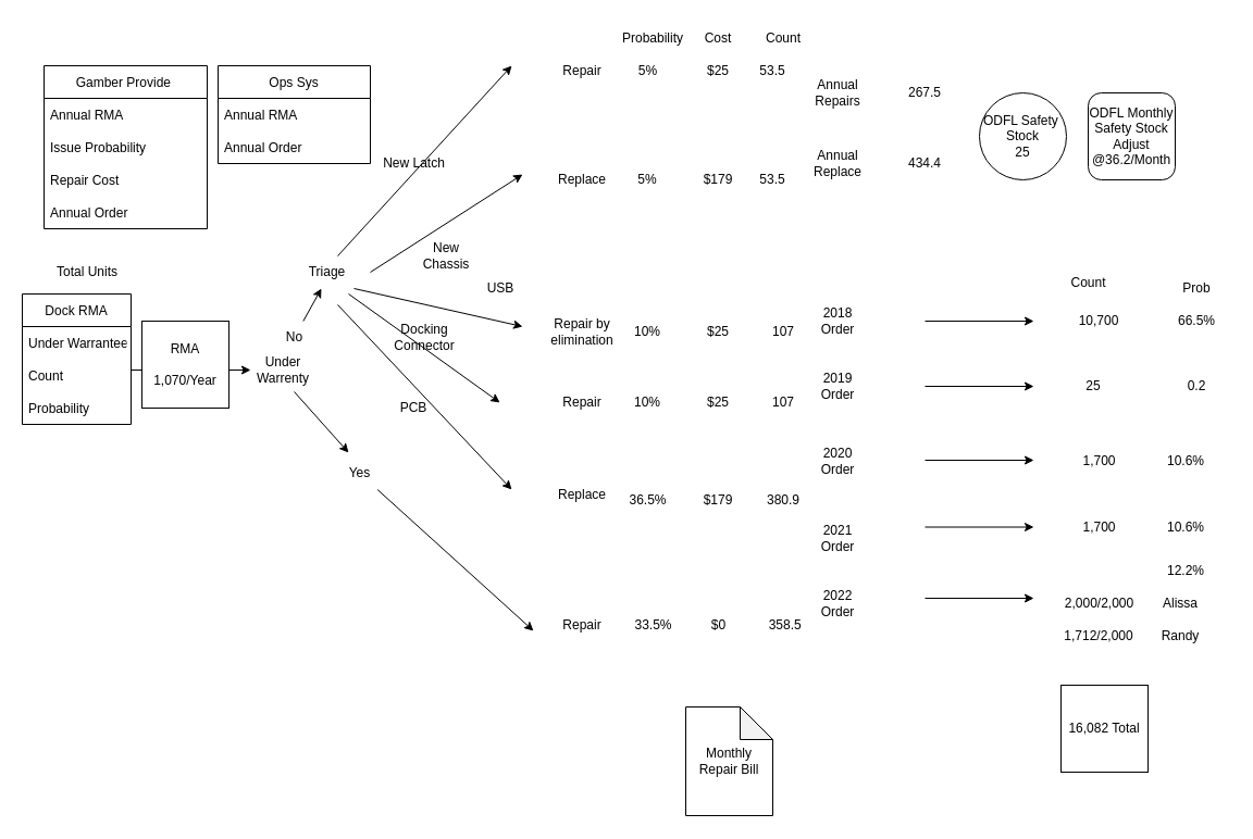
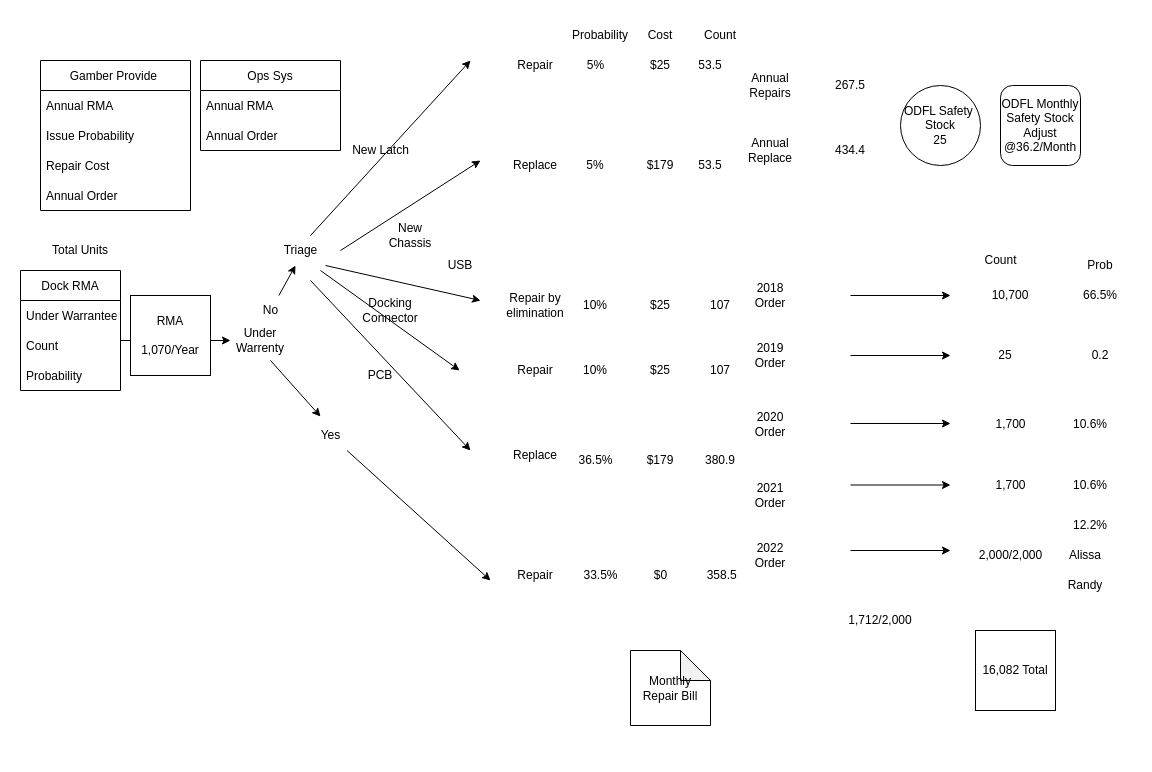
  <mxCell id="0" />
  <mxCell id="1" parent="0" />
  <mxCell id="2" value="" style="endArrow=classic;html=1;rounded=0;" edge="1" parent="1"><mxGeometry width="50" height="50" relative="1" as="geometry"><mxPoint x="120" y="340" as="sourcePoint" /><mxPoint x="230" y="340" as="targetPoint" /></mxGeometry></mxCell>
  <mxCell id="3" value="" style="endArrow=classic;html=1;rounded=0;startArrow=none;entryX=0.25;entryY=1;entryDx=0;entryDy=0;" edge="1" parent="1" source="10"><mxGeometry width="50" height="50" relative="1" as="geometry"><mxPoint x="250" y="320" as="sourcePoint" /><mxPoint x="295" y="265" as="targetPoint" /></mxGeometry></mxCell>
  <mxCell id="4" value="Under Warrenty" style="text;html=1;strokeColor=none;fillColor=none;align=center;verticalAlign=middle;whiteSpace=wrap;rounded=0;" vertex="1" parent="1"><mxGeometry x="230" y="325" width="60" height="30" as="geometry" /></mxCell>
  <mxCell id="5" value="" style="endArrow=classic;html=1;rounded=0;exitX=0.5;exitY=0;exitDx=0;exitDy=0;" edge="1" parent="1"><mxGeometry width="50" height="50" relative="1" as="geometry"><mxPoint x="310" y="235" as="sourcePoint" /><mxPoint x="470" y="60" as="targetPoint" /></mxGeometry></mxCell>
  <mxCell id="6" value="" style="endArrow=classic;html=1;rounded=0;startArrow=none;" edge="1" parent="1" source="9"><mxGeometry width="50" height="50" relative="1" as="geometry"><mxPoint x="280" y="390" as="sourcePoint" /><mxPoint x="490" y="580" as="targetPoint" /></mxGeometry></mxCell>
  <mxCell id="7" value="" style="endArrow=classic;html=1;rounded=0;exitX=1;exitY=0.5;exitDx=0;exitDy=0;" edge="1" parent="1"><mxGeometry width="50" height="50" relative="1" as="geometry"><mxPoint x="340" y="250" as="sourcePoint" /><mxPoint x="480" y="160" as="targetPoint" /></mxGeometry></mxCell>
  <mxCell id="8" value="" style="endArrow=classic;html=1;rounded=0;" edge="1" parent="1"><mxGeometry width="50" height="50" relative="1" as="geometry"><mxPoint x="320" y="270" as="sourcePoint" /><mxPoint x="459.13" y="370" as="targetPoint" /></mxGeometry></mxCell>
  <mxCell id="9" value="Yes" style="text;html=1;align=center;verticalAlign=middle;resizable=0;points=[];autosize=1;strokeColor=none;fillColor=none;" vertex="1" parent="1"><mxGeometry x="310" y="420" width="40" height="30" as="geometry" /></mxCell>
  <mxCell id="10" value="No" style="text;html=1;align=center;verticalAlign=middle;resizable=0;points=[];autosize=1;strokeColor=none;fillColor=none;" vertex="1" parent="1"><mxGeometry x="250" y="295" width="40" height="30" as="geometry" /></mxCell>
  <mxCell id="11" value="" style="endArrow=none;html=1;rounded=0;" edge="1" parent="1" target="10"><mxGeometry width="50" height="50" relative="1" as="geometry"><mxPoint x="250" y="320" as="sourcePoint" /><mxPoint x="300" y="270" as="targetPoint" /></mxGeometry></mxCell>
  <mxCell id="12" value="" style="endArrow=classic;html=1;rounded=0;entryX=0.25;entryY=-0.133;entryDx=0;entryDy=0;entryPerimeter=0;" edge="1" parent="1" target="9"><mxGeometry width="50" height="50" relative="1" as="geometry"><mxPoint x="270" y="360" as="sourcePoint" /><mxPoint x="590" y="360" as="targetPoint" /></mxGeometry></mxCell>
  <mxCell id="13" value="New Latch" style="text;html=1;align=center;verticalAlign=middle;resizable=0;points=[];autosize=1;strokeColor=none;fillColor=none;" vertex="1" parent="1"><mxGeometry x="340" y="135" width="80" height="30" as="geometry" /></mxCell>
  <mxCell id="14" value="New Chassis" style="text;html=1;strokeColor=none;fillColor=none;align=center;verticalAlign=middle;whiteSpace=wrap;rounded=0;" vertex="1" parent="1"><mxGeometry x="380" y="220" width="60" height="30" as="geometry" /></mxCell>
  <mxCell id="15" value="" style="endArrow=classic;html=1;rounded=0;exitX=0.75;exitY=1;exitDx=0;exitDy=0;" edge="1" parent="1"><mxGeometry width="50" height="50" relative="1" as="geometry"><mxPoint x="325" y="265" as="sourcePoint" /><mxPoint x="480" y="300" as="targetPoint" /></mxGeometry></mxCell>
  <mxCell id="16" value="Docking Connector" style="text;html=1;strokeColor=none;fillColor=none;align=center;verticalAlign=middle;whiteSpace=wrap;rounded=0;" vertex="1" parent="1"><mxGeometry x="360" y="295" width="60" height="30" as="geometry" /></mxCell>
  <mxCell id="17" value="" style="endArrow=classic;html=1;rounded=0;" edge="1" parent="1"><mxGeometry width="50" height="50" relative="1" as="geometry"><mxPoint x="310" y="280" as="sourcePoint" /><mxPoint x="470" y="450" as="targetPoint" /></mxGeometry></mxCell>
  <mxCell id="18" value="PCB" style="text;html=1;strokeColor=none;fillColor=none;align=center;verticalAlign=middle;whiteSpace=wrap;rounded=0;" vertex="1" parent="1"><mxGeometry x="350" y="360" width="60" height="30" as="geometry" /></mxCell>
  <mxCell id="19" value="Repair" style="text;html=1;strokeColor=none;fillColor=none;align=center;verticalAlign=middle;whiteSpace=wrap;rounded=0;" vertex="1" parent="1"><mxGeometry x="505" y="50" width="60" height="30" as="geometry" /></mxCell>
  <mxCell id="20" value="Replace" style="text;html=1;strokeColor=none;fillColor=none;align=center;verticalAlign=middle;whiteSpace=wrap;rounded=0;" vertex="1" parent="1"><mxGeometry x="505" y="150" width="60" height="30" as="geometry" /></mxCell>
  <mxCell id="21" value="USB" style="text;html=1;strokeColor=none;fillColor=none;align=center;verticalAlign=middle;whiteSpace=wrap;rounded=0;" vertex="1" parent="1"><mxGeometry x="430" y="250" width="60" height="30" as="geometry" /></mxCell>
  <mxCell id="22" value="Repair by elimination" style="text;html=1;strokeColor=none;fillColor=none;align=center;verticalAlign=middle;whiteSpace=wrap;rounded=0;" vertex="1" parent="1"><mxGeometry x="505" y="290" width="60" height="30" as="geometry" /></mxCell>
  <mxCell id="23" value="Repair" style="text;html=1;strokeColor=none;fillColor=none;align=center;verticalAlign=middle;whiteSpace=wrap;rounded=0;" vertex="1" parent="1"><mxGeometry x="505" y="355" width="60" height="30" as="geometry" /></mxCell>
  <mxCell id="24" value="Replace" style="text;html=1;strokeColor=none;fillColor=none;align=center;verticalAlign=middle;whiteSpace=wrap;rounded=0;" vertex="1" parent="1"><mxGeometry x="505" y="440" width="60" height="30" as="geometry" /></mxCell>
  <mxCell id="25" value="Total Units" style="text;html=1;strokeColor=none;fillColor=none;align=center;verticalAlign=middle;whiteSpace=wrap;rounded=0;" vertex="1" parent="1"><mxGeometry x="50" y="235" width="60" height="30" as="geometry" /></mxCell>
  <mxCell id="26" value="Repair" style="text;html=1;strokeColor=none;fillColor=none;align=center;verticalAlign=middle;whiteSpace=wrap;rounded=0;" vertex="1" parent="1"><mxGeometry x="505" y="560" width="60" height="30" as="geometry" /></mxCell>
  <mxCell id="27" value="Annual Repairs" style="text;html=1;strokeColor=none;fillColor=none;align=center;verticalAlign=middle;whiteSpace=wrap;rounded=0;" vertex="1" parent="1"><mxGeometry x="740" y="70" width="60" height="30" as="geometry" /></mxCell>
  <mxCell id="28" value="Annual Replace" style="text;html=1;strokeColor=none;fillColor=none;align=center;verticalAlign=middle;whiteSpace=wrap;rounded=0;" vertex="1" parent="1"><mxGeometry x="740" y="135" width="60" height="30" as="geometry" /></mxCell>
  <mxCell id="29" value="" style="endArrow=classic;html=1;rounded=0;" edge="1" parent="1"><mxGeometry width="50" height="50" relative="1" as="geometry"><mxPoint x="850" y="295" as="sourcePoint" /><mxPoint x="950" y="295" as="targetPoint" /></mxGeometry></mxCell>
  <mxCell id="30" value="2018 Order" style="text;html=1;strokeColor=none;fillColor=none;align=center;verticalAlign=middle;whiteSpace=wrap;rounded=0;" vertex="1" parent="1"><mxGeometry x="740" y="280" width="60" height="30" as="geometry" /></mxCell>
  <mxCell id="31" value="10,700" style="text;html=1;strokeColor=none;fillColor=none;align=center;verticalAlign=middle;whiteSpace=wrap;rounded=0;" vertex="1" parent="1"><mxGeometry x="980" y="280" width="60" height="30" as="geometry" /></mxCell>
  <mxCell id="32" value="2019&lt;br&gt;Order" style="text;html=1;strokeColor=none;fillColor=none;align=center;verticalAlign=middle;whiteSpace=wrap;rounded=0;" vertex="1" parent="1"><mxGeometry x="740" y="340" width="60" height="30" as="geometry" /></mxCell>
  <mxCell id="33" value="" style="endArrow=classic;html=1;rounded=0;" edge="1" parent="1"><mxGeometry width="50" height="50" relative="1" as="geometry"><mxPoint x="850" y="355" as="sourcePoint" /><mxPoint x="950" y="355" as="targetPoint" /></mxGeometry></mxCell>
  <mxCell id="34" value="25" style="text;html=1;strokeColor=none;fillColor=none;align=center;verticalAlign=middle;whiteSpace=wrap;rounded=0;" vertex="1" parent="1"><mxGeometry x="975" y="340" width="60" height="30" as="geometry" /></mxCell>
  <mxCell id="35" value="2020 Order" style="text;html=1;strokeColor=none;fillColor=none;align=center;verticalAlign=middle;whiteSpace=wrap;rounded=0;" vertex="1" parent="1"><mxGeometry x="740" y="409" width="60" height="30" as="geometry" /></mxCell>
  <mxCell id="36" value="2021&lt;br&gt;Order" style="text;html=1;strokeColor=none;fillColor=none;align=center;verticalAlign=middle;whiteSpace=wrap;rounded=0;" vertex="1" parent="1"><mxGeometry x="740" y="480" width="60" height="30" as="geometry" /></mxCell>
  <mxCell id="37" value="2022&lt;br&gt;Order" style="text;html=1;strokeColor=none;fillColor=none;align=center;verticalAlign=middle;whiteSpace=wrap;rounded=0;" vertex="1" parent="1"><mxGeometry x="740" y="540" width="60" height="30" as="geometry" /></mxCell>
  <mxCell id="38" value="" style="endArrow=classic;html=1;rounded=0;" edge="1" parent="1"><mxGeometry width="50" height="50" relative="1" as="geometry"><mxPoint x="850" y="484.5" as="sourcePoint" /><mxPoint x="950" y="484.5" as="targetPoint" /></mxGeometry></mxCell>
  <mxCell id="39" value="" style="endArrow=classic;html=1;rounded=0;" edge="1" parent="1"><mxGeometry width="50" height="50" relative="1" as="geometry"><mxPoint x="850" y="550" as="sourcePoint" /><mxPoint x="950" y="550" as="targetPoint" /></mxGeometry></mxCell>
  <mxCell id="40" value="1,700" style="text;html=1;align=center;verticalAlign=middle;resizable=0;points=[];autosize=1;strokeColor=none;fillColor=none;" vertex="1" parent="1"><mxGeometry x="985" y="470" width="50" height="30" as="geometry" /></mxCell>
  <mxCell id="41" value="2,000/2,000" style="text;html=1;align=center;verticalAlign=middle;resizable=0;points=[];autosize=1;strokeColor=none;fillColor=none;" vertex="1" parent="1"><mxGeometry x="965" y="540" width="90" height="30" as="geometry" /></mxCell>
  <mxCell id="42" value="" style="endArrow=classic;html=1;rounded=0;" edge="1" parent="1"><mxGeometry width="50" height="50" relative="1" as="geometry"><mxPoint x="850" y="423" as="sourcePoint" /><mxPoint x="950" y="423" as="targetPoint" /></mxGeometry></mxCell>
  <mxCell id="43" value="1,700" style="text;html=1;align=center;verticalAlign=middle;resizable=0;points=[];autosize=1;strokeColor=none;fillColor=none;" vertex="1" parent="1"><mxGeometry x="985" y="409" width="50" height="30" as="geometry" /></mxCell>
  <mxCell id="44" value="Gamber Provide " style="swimlane;fontStyle=0;childLayout=stackLayout;horizontal=1;startSize=30;horizontalStack=0;resizeParent=1;resizeParentMax=0;resizeLast=0;collapsible=1;marginBottom=0;" vertex="1" parent="1"><mxGeometry x="40" y="60" width="150" height="150" as="geometry" /></mxCell>
  <mxCell id="45" value="Annual RMA " style="text;strokeColor=none;fillColor=none;align=left;verticalAlign=middle;spacingLeft=4;spacingRight=4;overflow=hidden;points=[[0,0.5],[1,0.5]];portConstraint=eastwest;rotatable=0;" vertex="1" parent="44"><mxGeometry y="30" width="150" height="30" as="geometry" /></mxCell>
  <mxCell id="46" value="Issue Probability" style="text;strokeColor=none;fillColor=none;align=left;verticalAlign=middle;spacingLeft=4;spacingRight=4;overflow=hidden;points=[[0,0.5],[1,0.5]];portConstraint=eastwest;rotatable=0;" vertex="1" parent="44"><mxGeometry y="60" width="150" height="30" as="geometry" /></mxCell>
  <mxCell id="47" value="Repair Cost" style="text;strokeColor=none;fillColor=none;align=left;verticalAlign=middle;spacingLeft=4;spacingRight=4;overflow=hidden;points=[[0,0.5],[1,0.5]];portConstraint=eastwest;rotatable=0;" vertex="1" parent="44"><mxGeometry y="90" width="150" height="30" as="geometry" /></mxCell>
  <mxCell id="48" value="Annual Order" style="text;strokeColor=none;fillColor=none;align=left;verticalAlign=middle;spacingLeft=4;spacingRight=4;overflow=hidden;points=[[0,0.5],[1,0.5]];portConstraint=eastwest;rotatable=0;" vertex="1" parent="44"><mxGeometry y="120" width="150" height="30" as="geometry" /></mxCell>
  <mxCell id="49" value="Ops Sys" style="swimlane;fontStyle=0;childLayout=stackLayout;horizontal=1;startSize=30;horizontalStack=0;resizeParent=1;resizeParentMax=0;resizeLast=0;collapsible=1;marginBottom=0;" vertex="1" parent="1"><mxGeometry x="200" y="60" width="140" height="90" as="geometry" /></mxCell>
  <mxCell id="50" value="Annual RMA " style="text;strokeColor=none;fillColor=none;align=left;verticalAlign=middle;spacingLeft=4;spacingRight=4;overflow=hidden;points=[[0,0.5],[1,0.5]];portConstraint=eastwest;rotatable=0;" vertex="1" parent="49"><mxGeometry y="30" width="140" height="30" as="geometry" /></mxCell>
  <mxCell id="51" value="Annual Order" style="text;strokeColor=none;fillColor=none;align=left;verticalAlign=middle;spacingLeft=4;spacingRight=4;overflow=hidden;points=[[0,0.5],[1,0.5]];portConstraint=eastwest;rotatable=0;" vertex="1" parent="49"><mxGeometry y="60" width="140" height="30" as="geometry" /></mxCell>
  <mxCell id="52" value="Dock RMA" style="swimlane;fontStyle=0;childLayout=stackLayout;horizontal=1;startSize=30;horizontalStack=0;resizeParent=1;resizeParentMax=0;resizeLast=0;collapsible=1;marginBottom=0;" vertex="1" parent="1"><mxGeometry x="20" y="270" width="100" height="120" as="geometry" /></mxCell>
  <mxCell id="53" value="Under Warrantee" style="text;strokeColor=none;fillColor=none;align=left;verticalAlign=middle;spacingLeft=4;spacingRight=4;overflow=hidden;points=[[0,0.5],[1,0.5]];portConstraint=eastwest;rotatable=0;" vertex="1" parent="52"><mxGeometry y="30" width="100" height="30" as="geometry" /></mxCell>
  <mxCell id="54" value="Count " style="text;strokeColor=none;fillColor=none;align=left;verticalAlign=middle;spacingLeft=4;spacingRight=4;overflow=hidden;points=[[0,0.5],[1,0.5]];portConstraint=eastwest;rotatable=0;" vertex="1" parent="52"><mxGeometry y="60" width="100" height="30" as="geometry" /></mxCell>
  <mxCell id="55" value="Probability" style="text;strokeColor=none;fillColor=none;align=left;verticalAlign=middle;spacingLeft=4;spacingRight=4;overflow=hidden;points=[[0,0.5],[1,0.5]];portConstraint=eastwest;rotatable=0;" vertex="1" parent="52"><mxGeometry y="90" width="100" height="30" as="geometry" /></mxCell>
  <mxCell id="56" value="RMA&lt;br&gt;&lt;br&gt;1,070/Year" style="whiteSpace=wrap;html=1;aspect=fixed;" vertex="1" parent="1"><mxGeometry x="130" y="295" width="80" height="80" as="geometry" /></mxCell>
  <mxCell id="57" value="Triage" style="text;html=1;align=center;verticalAlign=middle;resizable=0;points=[];autosize=1;strokeColor=none;fillColor=none;" vertex="1" parent="1"><mxGeometry x="270" y="235" width="60" height="30" as="geometry" /></mxCell>
  <mxCell id="58" value="Cost" style="text;html=1;strokeColor=none;fillColor=none;align=center;verticalAlign=middle;whiteSpace=wrap;rounded=0;" vertex="1" parent="1"><mxGeometry x="630" y="20" width="60" height="30" as="geometry" /></mxCell>
  <mxCell id="59" value="$25" style="text;html=1;strokeColor=none;fillColor=none;align=center;verticalAlign=middle;whiteSpace=wrap;rounded=0;" vertex="1" parent="1"><mxGeometry x="630" y="355" width="60" height="30" as="geometry" /></mxCell>
- <mxCell id="60" value="Monthly Repair Bill" style="shape=note;whiteSpace=wrap;html=1;backgroundOutline=1;darkOpacity=0.05;" vertex="1" parent="1"><mxGeometry x="630" y="650" width="80" height="100" as="geometry" /></mxCell>
+ <mxCell id="60" value="Monthly Repair Bill" style="shape=note;whiteSpace=wrap;html=1;backgroundOutline=1;darkOpacity=0.05;" vertex="1" parent="1"><mxGeometry x="630" y="650" width="80" height="75" as="geometry" /></mxCell>
  <mxCell id="61" value="Alissa" style="text;html=1;strokeColor=none;fillColor=none;align=center;verticalAlign=middle;whiteSpace=wrap;rounded=0;" vertex="1" parent="1"><mxGeometry x="1055" y="540" width="60" height="30" as="geometry" /></mxCell>
- <mxCell id="62" value="1,712/2,000" style="text;html=1;strokeColor=none;fillColor=none;align=center;verticalAlign=middle;whiteSpace=wrap;rounded=0;" vertex="1" parent="1"><mxGeometry x="980" y="570" width="60" height="30" as="geometry" /></mxCell>
+ <mxCell id="62" value="1,712/2,000" style="text;html=1;strokeColor=none;fillColor=none;align=center;verticalAlign=middle;whiteSpace=wrap;rounded=0;" vertex="1" parent="1"><mxGeometry x="850" y="605" width="60" height="30" as="geometry" /></mxCell>
  <mxCell id="63" value="Randy" style="text;html=1;strokeColor=none;fillColor=none;align=center;verticalAlign=middle;whiteSpace=wrap;rounded=0;" vertex="1" parent="1"><mxGeometry x="1055" y="570" width="60" height="30" as="geometry" /></mxCell>
  <mxCell id="64" value="$0" style="text;html=1;align=center;verticalAlign=middle;resizable=0;points=[];autosize=1;strokeColor=none;fillColor=none;" vertex="1" parent="1"><mxGeometry x="640" y="560" width="40" height="30" as="geometry" /></mxCell>
  <mxCell id="65" value="Probability" style="text;html=1;strokeColor=none;fillColor=none;align=center;verticalAlign=middle;whiteSpace=wrap;rounded=0;" vertex="1" parent="1"><mxGeometry x="570" y="20" width="60" height="30" as="geometry" /></mxCell>
  <mxCell id="66" value="5%" style="text;html=1;align=center;verticalAlign=middle;resizable=0;points=[];autosize=1;strokeColor=none;fillColor=none;" vertex="1" parent="1"><mxGeometry x="575" y="50" width="40" height="30" as="geometry" /></mxCell>
  <mxCell id="67" value="33.5%" style="text;html=1;align=center;verticalAlign=middle;resizable=0;points=[];autosize=1;strokeColor=none;fillColor=none;" vertex="1" parent="1"><mxGeometry x="570" y="560" width="60" height="30" as="geometry" /></mxCell>
  <mxCell id="68" value="36.5%" style="text;html=1;align=center;verticalAlign=middle;resizable=0;points=[];autosize=1;strokeColor=none;fillColor=none;" vertex="1" parent="1"><mxGeometry x="565" y="445" width="60" height="30" as="geometry" /></mxCell>
  <mxCell id="69" value="10%" style="text;html=1;strokeColor=none;fillColor=none;align=center;verticalAlign=middle;whiteSpace=wrap;rounded=0;" vertex="1" parent="1"><mxGeometry x="565" y="355" width="60" height="30" as="geometry" /></mxCell>
  <mxCell id="70" value="10%" style="text;html=1;strokeColor=none;fillColor=none;align=center;verticalAlign=middle;whiteSpace=wrap;rounded=0;" vertex="1" parent="1"><mxGeometry x="565" y="290" width="60" height="30" as="geometry" /></mxCell>
  <mxCell id="71" style="edgeStyle=orthogonalEdgeStyle;rounded=0;orthogonalLoop=1;jettySize=auto;html=1;exitX=0.5;exitY=1;exitDx=0;exitDy=0;" edge="1" parent="1" source="70" target="70"><mxGeometry relative="1" as="geometry" /></mxCell>
  <mxCell id="72" value="5%" style="text;html=1;strokeColor=none;fillColor=none;align=center;verticalAlign=middle;whiteSpace=wrap;rounded=0;" vertex="1" parent="1"><mxGeometry x="565" y="150" width="60" height="30" as="geometry" /></mxCell>
  <mxCell id="73" value="$179" style="text;html=1;strokeColor=none;fillColor=none;align=center;verticalAlign=middle;whiteSpace=wrap;rounded=0;" vertex="1" parent="1"><mxGeometry x="630" y="150" width="60" height="30" as="geometry" /></mxCell>
  <mxCell id="74" value="$179" style="text;html=1;strokeColor=none;fillColor=none;align=center;verticalAlign=middle;whiteSpace=wrap;rounded=0;" vertex="1" parent="1"><mxGeometry x="630" y="445" width="60" height="30" as="geometry" /></mxCell>
  <mxCell id="75" value="$25" style="text;html=1;strokeColor=none;fillColor=none;align=center;verticalAlign=middle;whiteSpace=wrap;rounded=0;" vertex="1" parent="1"><mxGeometry x="630" y="290" width="60" height="30" as="geometry" /></mxCell>
  <mxCell id="76" value="$25" style="text;html=1;strokeColor=none;fillColor=none;align=center;verticalAlign=middle;whiteSpace=wrap;rounded=0;" vertex="1" parent="1"><mxGeometry x="630" y="50" width="60" height="30" as="geometry" /></mxCell>
  <mxCell id="77" value="ODFL Safety&amp;nbsp; Stock&lt;br&gt;25" style="ellipse;whiteSpace=wrap;html=1;aspect=fixed;" vertex="1" parent="1"><mxGeometry x="900" y="85" width="80" height="80" as="geometry" /></mxCell>
  <mxCell id="78" value="16,082 Total" style="whiteSpace=wrap;html=1;aspect=fixed;" vertex="1" parent="1"><mxGeometry x="975" y="630" width="80" height="80" as="geometry" /></mxCell>
  <mxCell id="79" value="Count" style="text;html=1;align=center;verticalAlign=middle;resizable=0;points=[];autosize=1;strokeColor=none;fillColor=none;" vertex="1" parent="1"><mxGeometry x="970" y="245" width="60" height="30" as="geometry" /></mxCell>
  <mxCell id="80" value="Prob" style="text;html=1;strokeColor=none;fillColor=none;align=center;verticalAlign=middle;whiteSpace=wrap;rounded=0;" vertex="1" parent="1"><mxGeometry x="1070" y="250" width="60" height="30" as="geometry" /></mxCell>
  <mxCell id="81" value="66.5%" style="text;html=1;strokeColor=none;fillColor=none;align=center;verticalAlign=middle;whiteSpace=wrap;rounded=0;" vertex="1" parent="1"><mxGeometry x="1070" y="280" width="60" height="30" as="geometry" /></mxCell>
  <mxCell id="82" value="0.2&lt;br&gt;" style="text;html=1;strokeColor=none;fillColor=none;align=center;verticalAlign=middle;whiteSpace=wrap;rounded=0;" vertex="1" parent="1"><mxGeometry x="1070" y="340" width="60" height="30" as="geometry" /></mxCell>
  <mxCell id="83" value="10.6%" style="text;html=1;strokeColor=none;fillColor=none;align=center;verticalAlign=middle;whiteSpace=wrap;rounded=0;" vertex="1" parent="1"><mxGeometry x="1060" y="409" width="60" height="30" as="geometry" /></mxCell>
  <mxCell id="84" value="10.6%" style="text;html=1;strokeColor=none;fillColor=none;align=center;verticalAlign=middle;whiteSpace=wrap;rounded=0;" vertex="1" parent="1"><mxGeometry x="1060" y="470" width="60" height="30" as="geometry" /></mxCell>
  <mxCell id="85" value="12.2%" style="text;html=1;strokeColor=none;fillColor=none;align=center;verticalAlign=middle;whiteSpace=wrap;rounded=0;" vertex="1" parent="1"><mxGeometry x="1060" y="510" width="60" height="30" as="geometry" /></mxCell>
  <mxCell id="86" value="Count" style="text;html=1;strokeColor=none;fillColor=none;align=center;verticalAlign=middle;whiteSpace=wrap;rounded=0;" vertex="1" parent="1"><mxGeometry x="690" y="20" width="60" height="30" as="geometry" /></mxCell>
  <mxCell id="87" value="53.5" style="text;html=1;strokeColor=none;fillColor=none;align=center;verticalAlign=middle;whiteSpace=wrap;rounded=0;" vertex="1" parent="1"><mxGeometry x="680" y="50" width="60" height="30" as="geometry" /></mxCell>
  <mxCell id="88" value="53.5" style="text;html=1;strokeColor=none;fillColor=none;align=center;verticalAlign=middle;whiteSpace=wrap;rounded=0;" vertex="1" parent="1"><mxGeometry x="680" y="150" width="60" height="30" as="geometry" /></mxCell>
  <mxCell id="89" value="107" style="text;html=1;strokeColor=none;fillColor=none;align=center;verticalAlign=middle;whiteSpace=wrap;rounded=0;" vertex="1" parent="1"><mxGeometry x="690" y="290" width="60" height="30" as="geometry" /></mxCell>
  <mxCell id="90" value="107" style="text;html=1;strokeColor=none;fillColor=none;align=center;verticalAlign=middle;whiteSpace=wrap;rounded=0;" vertex="1" parent="1"><mxGeometry x="690" y="355" width="60" height="30" as="geometry" /></mxCell>
  <mxCell id="91" value="380.9" style="text;html=1;strokeColor=none;fillColor=none;align=center;verticalAlign=middle;whiteSpace=wrap;rounded=0;" vertex="1" parent="1"><mxGeometry x="690" y="445" width="60" height="30" as="geometry" /></mxCell>
  <mxCell id="92" value="&amp;nbsp;358.5" style="text;html=1;strokeColor=none;fillColor=none;align=center;verticalAlign=middle;whiteSpace=wrap;rounded=0;" vertex="1" parent="1"><mxGeometry x="690" y="560" width="60" height="30" as="geometry" /></mxCell>
  <mxCell id="93" value="267.5" style="text;html=1;strokeColor=none;fillColor=none;align=center;verticalAlign=middle;whiteSpace=wrap;rounded=0;" vertex="1" parent="1"><mxGeometry x="820" y="70" width="60" height="30" as="geometry" /></mxCell>
  <mxCell id="94" value="434.4" style="text;html=1;strokeColor=none;fillColor=none;align=center;verticalAlign=middle;whiteSpace=wrap;rounded=0;" vertex="1" parent="1"><mxGeometry x="820" y="135" width="60" height="30" as="geometry" /></mxCell>
  <mxCell id="95" value="ODFL Monthly Safety Stock Adjust @36.2/Month" style="whiteSpace=wrap;html=1;aspect=fixed;rounded=1;" vertex="1" parent="1"><mxGeometry x="1000" y="85" width="80" height="80" as="geometry" /></mxCell>
